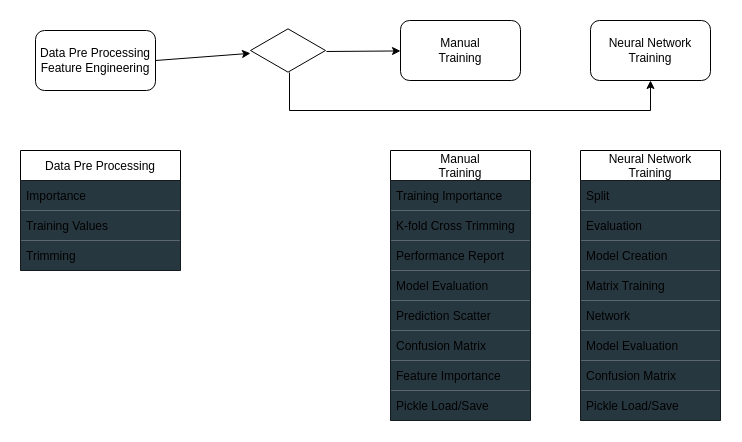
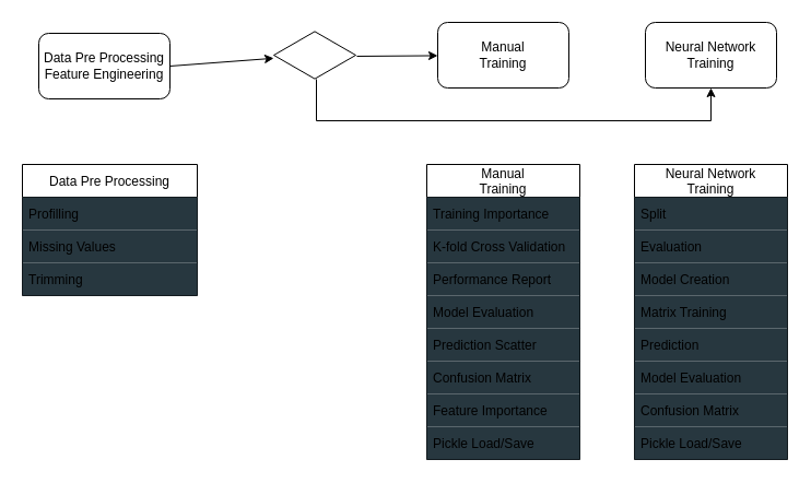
  <mxCell id="0" />
  <mxCell id="1" parent="0" />
  <mxCell id="2" value="Data Pre Processing&lt;br&gt;Feature Engineering" style="rounded=1;whiteSpace=wrap;html=1;" vertex="1" parent="1"><mxGeometry x="35" y="30" width="120" height="60" as="geometry" /></mxCell>
  <mxCell id="3" value="Manual&lt;br&gt;Training" style="rounded=1;whiteSpace=wrap;html=1;" vertex="1" parent="1"><mxGeometry x="400" y="20" width="120" height="60" as="geometry" /></mxCell>
  <mxCell id="4" value="Data Pre Processing" style="swimlane;fontStyle=0;childLayout=stackLayout;horizontal=1;startSize=30;horizontalStack=0;resizeParent=1;resizeParentMax=0;resizeLast=0;collapsible=1;marginBottom=0;" vertex="1" parent="1"><mxGeometry x="20" y="150" width="160" height="120" as="geometry"><mxRectangle x="150" y="190" width="50" height="30" as="alternateBounds" /></mxGeometry></mxCell>
- <mxCell id="5" value="Importance" style="text;strokeColor=none;fillColor=#27373F;align=left;verticalAlign=middle;spacingLeft=4;spacingRight=4;overflow=hidden;points=[[0,0.5],[1,0.5]];portConstraint=eastwest;rotatable=0;" vertex="1" parent="4"><mxGeometry y="30" width="160" height="30" as="geometry" /></mxCell>
- <mxCell id="6" value="Training Values" style="text;strokeColor=none;fillColor=#27373F;align=left;verticalAlign=middle;spacingLeft=4;spacingRight=4;overflow=hidden;points=[[0,0.5],[1,0.5]];portConstraint=eastwest;rotatable=0;" vertex="1" parent="4"><mxGeometry y="60" width="160" height="30" as="geometry" /></mxCell>
+ <mxCell id="5" value="Profilling" style="text;strokeColor=none;fillColor=#27373F;align=left;verticalAlign=middle;spacingLeft=4;spacingRight=4;overflow=hidden;points=[[0,0.5],[1,0.5]];portConstraint=eastwest;rotatable=0;" vertex="1" parent="4"><mxGeometry y="30" width="160" height="30" as="geometry" /></mxCell>
+ <mxCell id="6" value="Missing Values" style="text;strokeColor=none;fillColor=#27373F;align=left;verticalAlign=middle;spacingLeft=4;spacingRight=4;overflow=hidden;points=[[0,0.5],[1,0.5]];portConstraint=eastwest;rotatable=0;" vertex="1" parent="4"><mxGeometry y="60" width="160" height="30" as="geometry" /></mxCell>
  <mxCell id="7" value="Trimming" style="text;strokeColor=none;fillColor=#27373F;align=left;verticalAlign=middle;spacingLeft=4;spacingRight=4;overflow=hidden;points=[[0,0.5],[1,0.5]];portConstraint=eastwest;rotatable=0;" vertex="1" parent="4"><mxGeometry y="90" width="160" height="30" as="geometry" /></mxCell>
  <mxCell id="8" value="Neural Network&lt;br&gt;Training" style="rounded=1;whiteSpace=wrap;html=1;" vertex="1" parent="1"><mxGeometry x="590" y="20" width="120" height="60" as="geometry" /></mxCell>
  <mxCell id="9" value="" style="html=1;whiteSpace=wrap;aspect=fixed;shape=isoRectangle;" vertex="1" parent="1"><mxGeometry x="250" y="27.5" width="75" height="45" as="geometry" /></mxCell>
  <mxCell id="10" value="" style="endArrow=classic;html=1;rounded=0;exitX=1.013;exitY=0.522;exitDx=0;exitDy=0;exitPerimeter=0;" edge="1" parent="1" source="9" target="3"><mxGeometry width="50" height="50" relative="1" as="geometry"><mxPoint x="360" y="220" as="sourcePoint" /><mxPoint x="410" y="170" as="targetPoint" /></mxGeometry></mxCell>
  <mxCell id="11" value="" style="endArrow=classic;html=1;rounded=0;exitX=0.52;exitY=0.989;exitDx=0;exitDy=0;exitPerimeter=0;entryX=0.5;entryY=1;entryDx=0;entryDy=0;" edge="1" parent="1" source="9" target="8"><mxGeometry width="50" height="50" relative="1" as="geometry"><mxPoint x="178" y="110" as="sourcePoint" /><mxPoint x="940" y="80" as="targetPoint" /><Array as="points"><mxPoint x="289" y="110" /><mxPoint x="650" y="110" /></Array></mxGeometry></mxCell>
  <mxCell id="12" value="Manual&#10;Training" style="swimlane;fontStyle=0;childLayout=stackLayout;horizontal=1;startSize=30;horizontalStack=0;resizeParent=1;resizeParentMax=0;resizeLast=0;collapsible=1;marginBottom=0;" vertex="1" parent="1"><mxGeometry x="390" y="150" width="140" height="270" as="geometry" /></mxCell>
  <mxCell id="13" value="Training Importance" style="text;strokeColor=none;fillColor=#27373F;align=left;verticalAlign=middle;spacingLeft=4;spacingRight=4;overflow=hidden;points=[[0,0.5],[1,0.5]];portConstraint=eastwest;rotatable=0;" vertex="1" parent="12"><mxGeometry y="30" width="140" height="30" as="geometry" /></mxCell>
- <mxCell id="14" value="K-fold Cross Trimming" style="text;strokeColor=none;fillColor=#27373F;align=left;verticalAlign=middle;spacingLeft=4;spacingRight=4;overflow=hidden;points=[[0,0.5],[1,0.5]];portConstraint=eastwest;rotatable=0;" vertex="1" parent="12"><mxGeometry y="60" width="140" height="30" as="geometry" /></mxCell>
+ <mxCell id="14" value="K-fold Cross Validation" style="text;strokeColor=none;fillColor=#27373F;align=left;verticalAlign=middle;spacingLeft=4;spacingRight=4;overflow=hidden;points=[[0,0.5],[1,0.5]];portConstraint=eastwest;rotatable=0;" vertex="1" parent="12"><mxGeometry y="60" width="140" height="30" as="geometry" /></mxCell>
  <mxCell id="15" value="Performance Report" style="text;strokeColor=none;fillColor=#27373F;align=left;verticalAlign=middle;spacingLeft=4;spacingRight=4;overflow=hidden;points=[[0,0.5],[1,0.5]];portConstraint=eastwest;rotatable=0;" vertex="1" parent="12"><mxGeometry y="90" width="140" height="30" as="geometry" /></mxCell>
  <mxCell id="16" value="Model Evaluation" style="text;strokeColor=none;fillColor=#27373F;align=left;verticalAlign=middle;spacingLeft=4;spacingRight=4;overflow=hidden;points=[[0,0.5],[1,0.5]];portConstraint=eastwest;rotatable=0;" vertex="1" parent="12"><mxGeometry y="120" width="140" height="30" as="geometry" /></mxCell>
  <mxCell id="17" value="Prediction Scatter" style="text;strokeColor=none;fillColor=#27373F;align=left;verticalAlign=middle;spacingLeft=4;spacingRight=4;overflow=hidden;points=[[0,0.5],[1,0.5]];portConstraint=eastwest;rotatable=0;" vertex="1" parent="12"><mxGeometry y="150" width="140" height="30" as="geometry" /></mxCell>
  <mxCell id="18" value="Confusion Matrix" style="text;strokeColor=none;fillColor=#27373F;align=left;verticalAlign=middle;spacingLeft=4;spacingRight=4;overflow=hidden;points=[[0,0.5],[1,0.5]];portConstraint=eastwest;rotatable=0;" vertex="1" parent="12"><mxGeometry y="180" width="140" height="30" as="geometry" /></mxCell>
  <mxCell id="19" value="Feature Importance" style="text;strokeColor=none;fillColor=#27373F;align=left;verticalAlign=middle;spacingLeft=4;spacingRight=4;overflow=hidden;points=[[0,0.5],[1,0.5]];portConstraint=eastwest;rotatable=0;" vertex="1" parent="12"><mxGeometry y="210" width="140" height="30" as="geometry" /></mxCell>
  <mxCell id="20" value="Pickle Load/Save" style="text;strokeColor=none;fillColor=#27373F;align=left;verticalAlign=middle;spacingLeft=4;spacingRight=4;overflow=hidden;points=[[0,0.5],[1,0.5]];portConstraint=eastwest;rotatable=0;" vertex="1" parent="12"><mxGeometry y="240" width="140" height="30" as="geometry" /></mxCell>
  <mxCell id="21" value="Neural Network&#10;Training" style="swimlane;fontStyle=0;childLayout=stackLayout;horizontal=1;startSize=30;horizontalStack=0;resizeParent=1;resizeParentMax=0;resizeLast=0;collapsible=1;marginBottom=0;" vertex="1" parent="1"><mxGeometry x="580" y="150" width="140" height="270" as="geometry" /></mxCell>
  <mxCell id="22" value="Split" style="text;strokeColor=none;fillColor=#27373F;align=left;verticalAlign=middle;spacingLeft=4;spacingRight=4;overflow=hidden;points=[[0,0.5],[1,0.5]];portConstraint=eastwest;rotatable=0;" vertex="1" parent="21"><mxGeometry y="30" width="140" height="30" as="geometry" /></mxCell>
  <mxCell id="23" value="Evaluation" style="text;strokeColor=none;fillColor=#27373F;align=left;verticalAlign=middle;spacingLeft=4;spacingRight=4;overflow=hidden;points=[[0,0.5],[1,0.5]];portConstraint=eastwest;rotatable=0;" vertex="1" parent="21"><mxGeometry y="60" width="140" height="30" as="geometry" /></mxCell>
  <mxCell id="24" value="Model Creation" style="text;strokeColor=none;fillColor=#27373F;align=left;verticalAlign=middle;spacingLeft=4;spacingRight=4;overflow=hidden;points=[[0,0.5],[1,0.5]];portConstraint=eastwest;rotatable=0;" vertex="1" parent="21"><mxGeometry y="90" width="140" height="30" as="geometry" /></mxCell>
  <mxCell id="25" value="Matrix Training" style="text;strokeColor=none;fillColor=#27373F;align=left;verticalAlign=middle;spacingLeft=4;spacingRight=4;overflow=hidden;points=[[0,0.5],[1,0.5]];portConstraint=eastwest;rotatable=0;" vertex="1" parent="21"><mxGeometry y="120" width="140" height="30" as="geometry" /></mxCell>
- <mxCell id="26" value="Network" style="text;strokeColor=none;fillColor=#27373F;align=left;verticalAlign=middle;spacingLeft=4;spacingRight=4;overflow=hidden;points=[[0,0.5],[1,0.5]];portConstraint=eastwest;rotatable=0;" vertex="1" parent="21"><mxGeometry y="150" width="140" height="30" as="geometry" /></mxCell>
+ <mxCell id="26" value="Prediction" style="text;strokeColor=none;fillColor=#27373F;align=left;verticalAlign=middle;spacingLeft=4;spacingRight=4;overflow=hidden;points=[[0,0.5],[1,0.5]];portConstraint=eastwest;rotatable=0;" vertex="1" parent="21"><mxGeometry y="150" width="140" height="30" as="geometry" /></mxCell>
  <mxCell id="27" value="Model Evaluation" style="text;strokeColor=none;fillColor=#27373F;align=left;verticalAlign=middle;spacingLeft=4;spacingRight=4;overflow=hidden;points=[[0,0.5],[1,0.5]];portConstraint=eastwest;rotatable=0;" vertex="1" parent="21"><mxGeometry y="180" width="140" height="30" as="geometry" /></mxCell>
  <mxCell id="28" value="Confusion Matrix" style="text;strokeColor=none;fillColor=#27373F;align=left;verticalAlign=middle;spacingLeft=4;spacingRight=4;overflow=hidden;points=[[0,0.5],[1,0.5]];portConstraint=eastwest;rotatable=0;" vertex="1" parent="21"><mxGeometry y="210" width="140" height="30" as="geometry" /></mxCell>
  <mxCell id="29" value="Pickle Load/Save" style="text;strokeColor=none;fillColor=#27373F;align=left;verticalAlign=middle;spacingLeft=4;spacingRight=4;overflow=hidden;points=[[0,0.5],[1,0.5]];portConstraint=eastwest;rotatable=0;" vertex="1" parent="21"><mxGeometry y="240" width="140" height="30" as="geometry" /></mxCell>
  <mxCell id="30" value="" style="endArrow=classic;html=1;rounded=0;exitX=1;exitY=0.5;exitDx=0;exitDy=0;" edge="1" parent="1" source="2" target="9"><mxGeometry width="50" height="50" relative="1" as="geometry"><mxPoint x="530" y="290" as="sourcePoint" /><mxPoint x="580" y="240" as="targetPoint" /></mxGeometry></mxCell>
